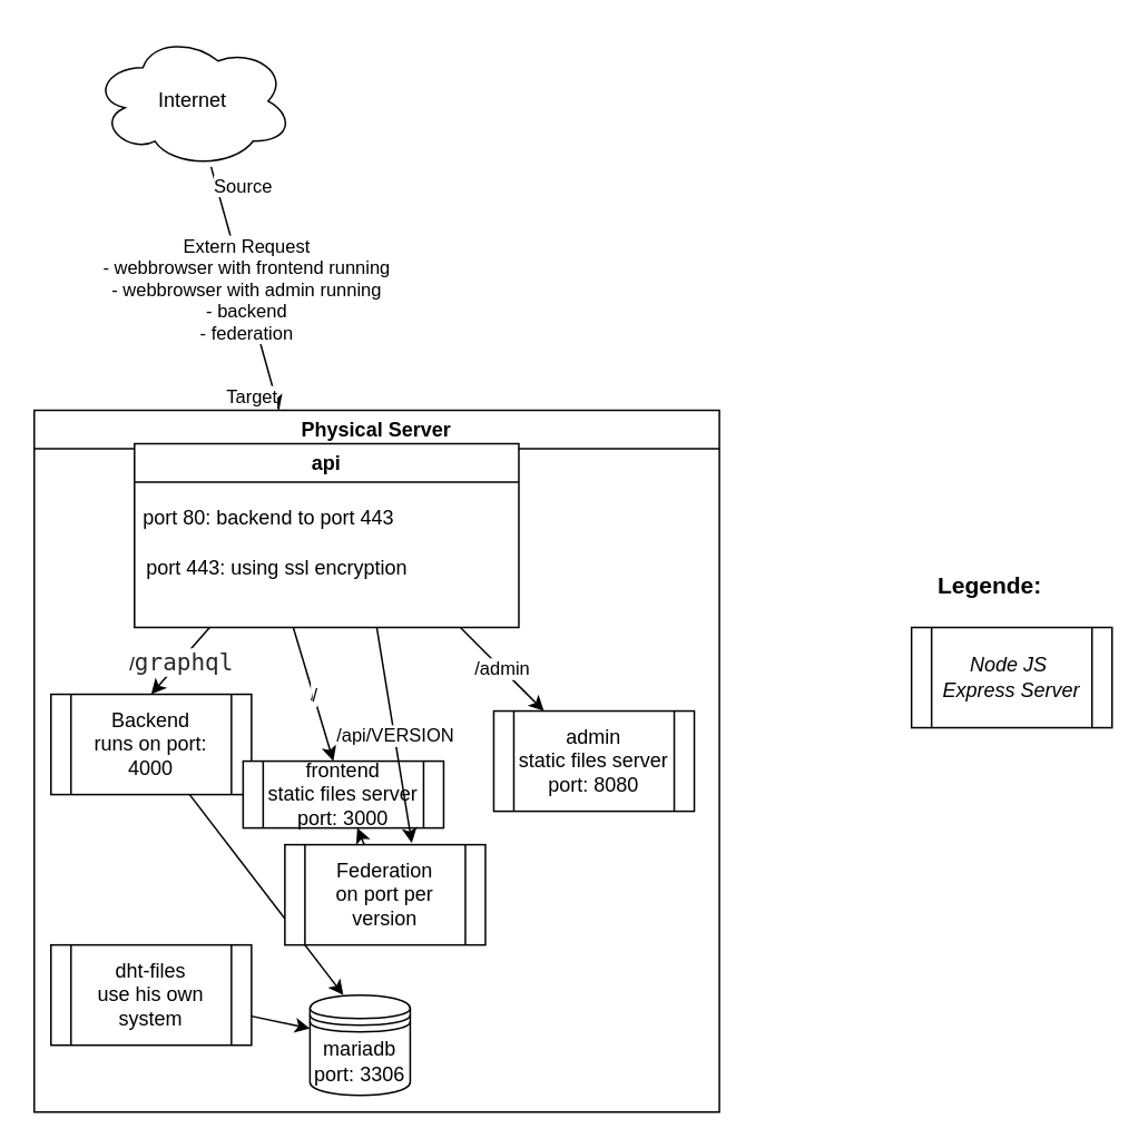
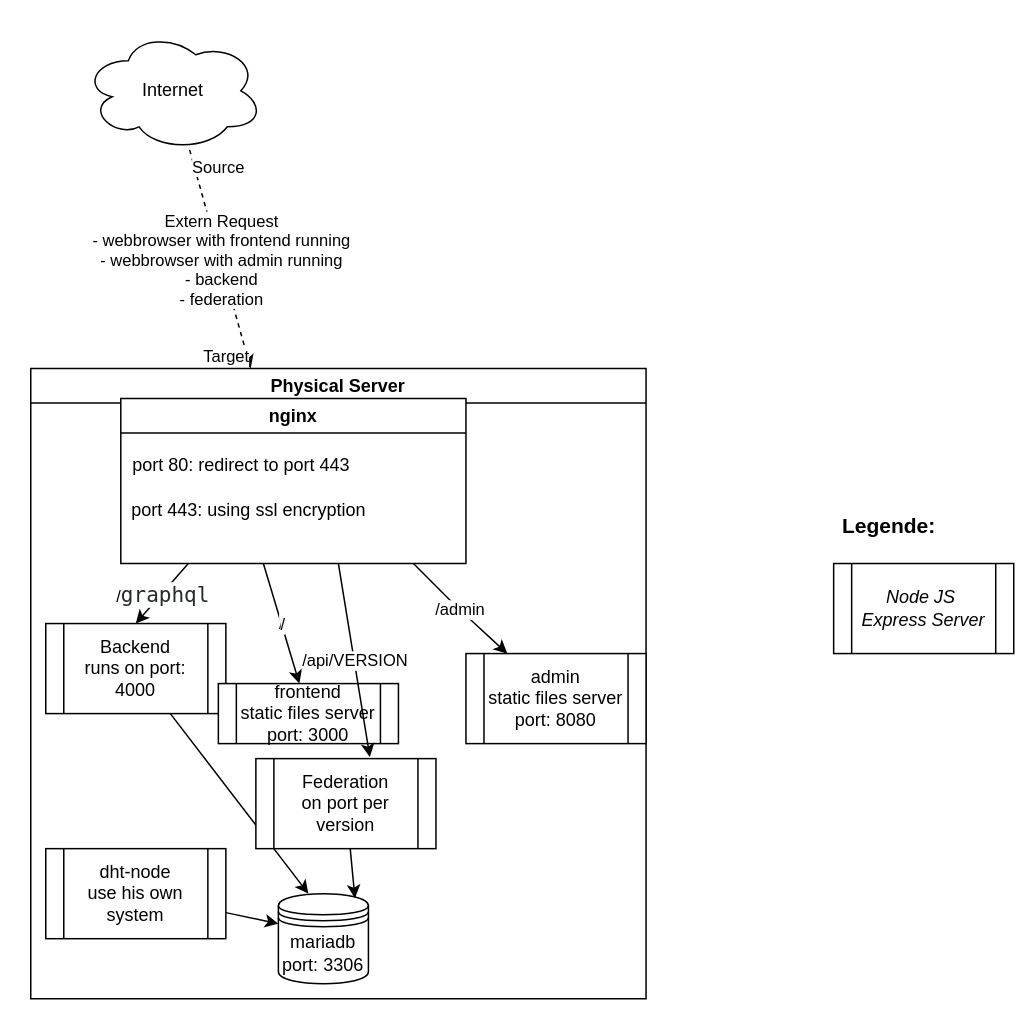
  <mxCell id="0" />
  <mxCell id="1" parent="0" />
  <mxCell id="2" value="Physical Server" style="swimlane;whiteSpace=wrap;html=1;" vertex="1" parent="1"><mxGeometry x="20" y="245" width="410" height="420" as="geometry" /></mxCell>
  <mxCell id="3" value="mariadb&lt;br&gt;port: 3306" style="shape=datastore;whiteSpace=wrap;html=1;" vertex="1" parent="2"><mxGeometry x="165" y="350" width="60" height="60" as="geometry" /></mxCell>
- <mxCell id="4" value="api" style="swimlane;whiteSpace=wrap;html=1;startSize=23;" vertex="1" parent="2"><mxGeometry x="60" y="20" width="230" height="110" as="geometry" /></mxCell>
- <mxCell id="5" value="port 80: backend to port 443" style="text;html=1;align=center;verticalAlign=middle;resizable=0;points=[];autosize=1;strokeColor=none;fillColor=none;" vertex="1" parent="4"><mxGeometry x="-5" y="30" width="170" height="30" as="geometry" /></mxCell>
+ <mxCell id="4" value="nginx" style="swimlane;whiteSpace=wrap;html=1;startSize=23;" vertex="1" parent="2"><mxGeometry x="60" y="20" width="230" height="110" as="geometry" /></mxCell>
+ <mxCell id="5" value="port 80: redirect to port 443" style="text;html=1;align=center;verticalAlign=middle;resizable=0;points=[];autosize=1;strokeColor=none;fillColor=none;" vertex="1" parent="4"><mxGeometry x="-5" y="30" width="170" height="30" as="geometry" /></mxCell>
  <mxCell id="6" value="port 443: using ssl encryption" style="text;html=1;align=center;verticalAlign=middle;resizable=0;points=[];autosize=1;strokeColor=none;fillColor=none;" vertex="1" parent="4"><mxGeometry x="-5" y="60" width="180" height="30" as="geometry" /></mxCell>
  <mxCell id="7" value="" style="endArrow=classic;html=1;entryX=0.5;entryY=0;entryDx=0;entryDy=0;" edge="1" parent="4" target="10"><mxGeometry relative="1" as="geometry"><mxPoint x="45" y="110" as="sourcePoint" /><mxPoint x="145" y="90" as="targetPoint" /></mxGeometry></mxCell>
  <mxCell id="8" value="/&lt;span style=&quot;color: rgb(36, 41, 46); font-family: &amp;quot;Droid Sans Mono&amp;quot;, &amp;quot;monospace&amp;quot;, monospace; font-size: 14px;&quot;&gt;graphql&lt;/span&gt;" style="edgeLabel;resizable=0;html=1;align=center;verticalAlign=middle;" connectable="0" vertex="1" parent="7"><mxGeometry relative="1" as="geometry" /></mxCell>
  <mxCell id="9" style="edgeStyle=none;html=1;" edge="1" parent="2" source="10"><mxGeometry relative="1" as="geometry"><mxPoint x="185" y="350" as="targetPoint" /></mxGeometry></mxCell>
  <mxCell id="10" value="Backend&lt;br&gt;runs on port: 4000" style="shape=process;whiteSpace=wrap;html=1;backgroundOutline=1;" vertex="1" parent="2"><mxGeometry x="10" y="170" width="120" height="60" as="geometry" /></mxCell>
  <mxCell id="11" value="frontend&lt;br&gt;static files server&lt;br&gt;port: 3000" style="shape=process;whiteSpace=wrap;html=1;backgroundOutline=1;" vertex="1" parent="2"><mxGeometry x="125" y="210" width="120" height="40" as="geometry" /></mxCell>
- <mxCell id="12" value="admin&lt;br&gt;static files server&lt;br&gt;port: 8080" style="shape=process;whiteSpace=wrap;html=1;backgroundOutline=1;" vertex="1" parent="2"><mxGeometry x="275" y="180" width="120" height="60" as="geometry" /></mxCell>
+ <mxCell id="12" value="admin&lt;br&gt;static files server&lt;br&gt;port: 8080" style="shape=process;whiteSpace=wrap;html=1;backgroundOutline=1;" vertex="1" parent="2"><mxGeometry x="290" y="190" width="120" height="60" as="geometry" /></mxCell>
  <mxCell id="13" style="edgeStyle=none;html=1;" edge="1" parent="2" source="14"><mxGeometry relative="1" as="geometry"><mxPoint x="165" y="370" as="targetPoint" /></mxGeometry></mxCell>
- <mxCell id="14" value="dht-files&lt;br&gt;use his own system" style="shape=process;whiteSpace=wrap;html=1;backgroundOutline=1;" vertex="1" parent="2"><mxGeometry x="10" y="320" width="120" height="60" as="geometry" /></mxCell>
- <mxCell id="15" style="edgeStyle=none;html=1;" edge="1" parent="2" source="16" target="11"><mxGeometry relative="1" as="geometry" /></mxCell>
+ <mxCell id="14" value="dht-node&lt;br&gt;use his own system" style="shape=process;whiteSpace=wrap;html=1;backgroundOutline=1;" vertex="1" parent="2"><mxGeometry x="10" y="320" width="120" height="60" as="geometry" /></mxCell>
+ <mxCell id="15" style="edgeStyle=none;html=1;entryX=0.85;entryY=0.05;entryDx=0;entryDy=0;entryPerimeter=0;" edge="1" parent="2" source="16" target="3"><mxGeometry relative="1" as="geometry" /></mxCell>
  <mxCell id="16" value="Federation&lt;br&gt;on port per version" style="shape=process;whiteSpace=wrap;html=1;backgroundOutline=1;" vertex="1" parent="2"><mxGeometry x="150" y="260" width="120" height="60" as="geometry" /></mxCell>
  <mxCell id="17" value="/&lt;br&gt;" style="endArrow=classic;html=1;" edge="1" parent="2" target="11"><mxGeometry relative="1" as="geometry"><mxPoint x="155" y="130" as="sourcePoint" /><mxPoint x="305" y="150" as="targetPoint" /></mxGeometry></mxCell>
  <mxCell id="18" value="/" style="edgeLabel;resizable=0;html=1;align=center;verticalAlign=middle;" connectable="0" vertex="1" parent="17"><mxGeometry relative="1" as="geometry" /></mxCell>
- <mxCell id="19" value="" style="endArrow=classic;html=1;" edge="1" parent="1" source="23" target="2"><mxGeometry relative="1" as="geometry"><mxPoint x="215" y="225" as="sourcePoint" /><mxPoint x="505" y="495" as="targetPoint" /></mxGeometry></mxCell>
+ <mxCell id="19" value="" style="endArrow=classic;html=1;dashed=1;" edge="1" parent="1" source="23" target="2"><mxGeometry relative="1" as="geometry"><mxPoint x="215" y="225" as="sourcePoint" /><mxPoint x="505" y="495" as="targetPoint" /></mxGeometry></mxCell>
  <mxCell id="20" value="Extern Request&lt;br&gt;- webbrowser with frontend running&lt;br&gt;- webbrowser with admin running&lt;br&gt;- backend&lt;br&gt;- federation" style="edgeLabel;resizable=0;html=1;align=center;verticalAlign=middle;" connectable="0" vertex="1" parent="19"><mxGeometry relative="1" as="geometry" /></mxCell>
  <mxCell id="21" value="Source" style="edgeLabel;resizable=0;html=1;align=left;verticalAlign=bottom;" connectable="0" vertex="1" parent="19"><mxGeometry x="-1" relative="1" as="geometry"><mxPoint y="20" as="offset" /></mxGeometry></mxCell>
  <mxCell id="22" value="Target" style="edgeLabel;resizable=0;html=1;align=right;verticalAlign=bottom;" connectable="0" vertex="1" parent="19"><mxGeometry x="1" relative="1" as="geometry" /></mxCell>
  <mxCell id="23" value="Internet" style="ellipse;shape=cloud;whiteSpace=wrap;html=1;" vertex="1" parent="1"><mxGeometry x="55" y="20" width="120" height="80" as="geometry" /></mxCell>
  <mxCell id="24" value="" style="endArrow=classic;html=1;" edge="1" parent="1" target="12"><mxGeometry relative="1" as="geometry"><mxPoint x="275" y="375" as="sourcePoint" /><mxPoint x="475" y="255" as="targetPoint" /><Array as="points"><mxPoint x="305" y="405" /></Array></mxGeometry></mxCell>
  <mxCell id="25" value="/admin" style="edgeLabel;resizable=0;html=1;align=center;verticalAlign=middle;" connectable="0" vertex="1" parent="24"><mxGeometry relative="1" as="geometry" /></mxCell>
  <mxCell id="26" value="" style="endArrow=classic;html=1;entryX=0.633;entryY=-0.017;entryDx=0;entryDy=0;entryPerimeter=0;" edge="1" parent="1" target="16"><mxGeometry relative="1" as="geometry"><mxPoint x="225" y="375" as="sourcePoint" /><mxPoint x="475" y="375" as="targetPoint" /></mxGeometry></mxCell>
  <mxCell id="27" value="/api/VERSION" style="edgeLabel;resizable=0;html=1;align=center;verticalAlign=middle;" connectable="0" vertex="1" parent="26"><mxGeometry relative="1" as="geometry" /></mxCell>
  <mxCell id="28" value="Legende:" style="text;strokeColor=none;fillColor=none;align=left;verticalAlign=middle;spacingLeft=4;spacingRight=4;overflow=hidden;points=[[0,0.5],[1,0.5]];portConstraint=eastwest;rotatable=0;whiteSpace=wrap;html=1;fontStyle=1;fontSize=14;" vertex="1" parent="1"><mxGeometry x="555" y="335" width="80" height="30" as="geometry" /></mxCell>
- <mxCell id="29" value="&lt;i style=&quot;&quot;&gt;Node JS&amp;nbsp;&lt;br&gt;Express Server&lt;/i&gt;" style="shape=process;whiteSpace=wrap;html=1;backgroundOutline=1;" vertex="1" parent="1"><mxGeometry x="545" y="375" width="120" height="60" as="geometry" /></mxCell>
+ <mxCell id="29" value="&lt;i style=&quot;&quot;&gt;Node JS&amp;nbsp;&lt;br&gt;Express Server&lt;/i&gt;" style="shape=process;whiteSpace=wrap;html=1;backgroundOutline=1;" vertex="1" parent="1"><mxGeometry x="555" y="375" width="120" height="60" as="geometry" /></mxCell>
